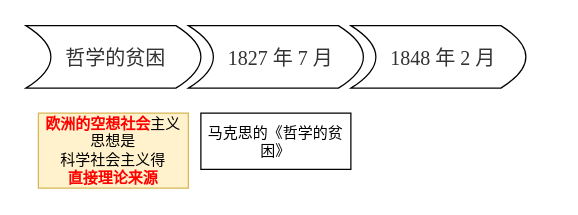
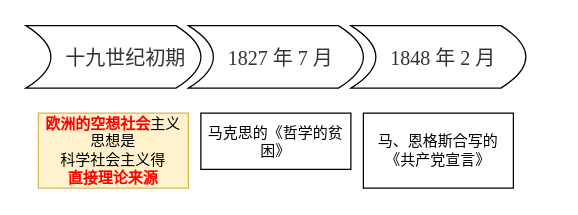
  <mxCell id="0" />
  <mxCell id="1" parent="0" />
  <mxCell id="2" value="" style="shape=dataStorage;whiteSpace=wrap;html=1;fixedSize=1;rotation=-180;" vertex="1" parent="1"><mxGeometry x="150" y="20" width="140" height="50" as="geometry" /></mxCell>
  <mxCell id="3" value="&lt;span style=&quot;color: rgb(51, 51, 51); font-family: &amp;quot;Noto Sans SC&amp;quot;; font-size: 16px; font-style: normal; font-variant-ligatures: normal; font-variant-caps: normal; font-weight: 400; letter-spacing: normal; orphans: 2; text-align: left; text-indent: 0px; text-transform: none; widows: 2; word-spacing: 0px; -webkit-text-stroke-width: 0px; background-color: rgb(255, 255, 255); text-decoration-thickness: initial; text-decoration-style: initial; text-decoration-color: initial; float: none; display: inline !important;&quot;&gt;1827 年 7 月&lt;/span&gt;" style="text;whiteSpace=wrap;html=1;" vertex="1" parent="1"><mxGeometry x="180" y="30" width="130" height="40" as="geometry" /></mxCell>
  <mxCell id="4" value="" style="shape=dataStorage;whiteSpace=wrap;html=1;fixedSize=1;rotation=-180;" vertex="1" parent="1"><mxGeometry x="280" y="20" width="140" height="50" as="geometry" /></mxCell>
  <mxCell id="5" value="&lt;span style=&quot;color: rgb(51, 51, 51); font-family: &amp;quot;Noto Sans SC&amp;quot;; font-size: 16px; font-style: normal; font-variant-ligatures: normal; font-variant-caps: normal; font-weight: 400; letter-spacing: normal; orphans: 2; text-align: left; text-indent: 0px; text-transform: none; widows: 2; word-spacing: 0px; -webkit-text-stroke-width: 0px; background-color: rgb(255, 255, 255); text-decoration-thickness: initial; text-decoration-style: initial; text-decoration-color: initial; float: none; display: inline !important;&quot;&gt;1848 年 2 月&lt;/span&gt;" style="text;whiteSpace=wrap;html=1;" vertex="1" parent="1"><mxGeometry x="310" y="30" width="130" height="40" as="geometry" /></mxCell>
  <mxCell id="6" value="马克思的《哲学的贫困》" style="rounded=0;whiteSpace=wrap;html=1;" vertex="1" parent="1"><mxGeometry x="160" y="90" width="120" height="45" as="geometry" /></mxCell>
+ <mxCell id="7" value="马、恩格斯合写的《共产党宣言》" style="rounded=0;whiteSpace=wrap;html=1;" vertex="1" parent="1"><mxGeometry x="290" y="90" width="120" height="60" as="geometry" /></mxCell>
  <mxCell id="8" value="" style="shape=dataStorage;whiteSpace=wrap;html=1;fixedSize=1;rotation=-180;" vertex="1" parent="1"><mxGeometry x="20" y="20" width="140" height="50" as="geometry" /></mxCell>
- <mxCell id="9" value="&lt;span style=&quot;color: rgb(51, 51, 51); font-family: &amp;quot;Noto Sans SC&amp;quot;; font-size: 16px; font-style: normal; font-variant-ligatures: normal; font-variant-caps: normal; font-weight: 400; letter-spacing: normal; orphans: 2; text-align: left; text-indent: 0px; text-transform: none; widows: 2; word-spacing: 0px; -webkit-text-stroke-width: 0px; background-color: rgb(255, 255, 255); text-decoration-thickness: initial; text-decoration-style: initial; text-decoration-color: initial; float: none; display: inline !important;&quot;&gt;哲学的贫困&lt;/span&gt;" style="text;whiteSpace=wrap;html=1;" vertex="1" parent="1"><mxGeometry x="50" y="30" width="130" height="40" as="geometry" /></mxCell>
+ <mxCell id="9" value="&lt;span style=&quot;color: rgb(51, 51, 51); font-family: &amp;quot;Noto Sans SC&amp;quot;; font-size: 16px; font-style: normal; font-variant-ligatures: normal; font-variant-caps: normal; font-weight: 400; letter-spacing: normal; orphans: 2; text-align: left; text-indent: 0px; text-transform: none; widows: 2; word-spacing: 0px; -webkit-text-stroke-width: 0px; background-color: rgb(255, 255, 255); text-decoration-thickness: initial; text-decoration-style: initial; text-decoration-color: initial; float: none; display: inline !important;&quot;&gt;十九世纪初期&lt;/span&gt;" style="text;whiteSpace=wrap;html=1;" vertex="1" parent="1"><mxGeometry x="50" y="30" width="130" height="40" as="geometry" /></mxCell>
  <mxCell id="10" value="&lt;font color=&quot;#ff0000&quot;&gt;&lt;b&gt;欧洲的空想社会&lt;/b&gt;&lt;/font&gt;主义思想是&lt;br&gt;科学社会主义得&lt;br&gt;&lt;b&gt;&lt;font color=&quot;#ff0000&quot;&gt;直接理论来源&lt;/font&gt;&lt;/b&gt;" style="rounded=0;whiteSpace=wrap;html=1;fillColor=#fff2cc;strokeColor=#d6b656;" vertex="1" parent="1"><mxGeometry x="30" y="90" width="120" height="60" as="geometry" /></mxCell>
